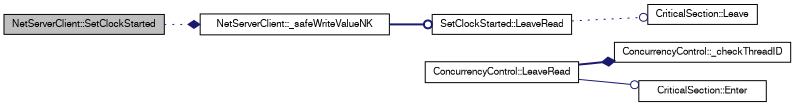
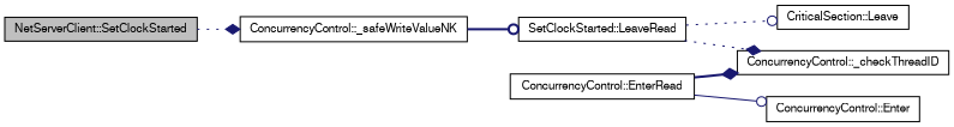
  digraph {
    rankdir=LR
    node [color=black fillcolor=white fontname=FreeSans fontsize=10 shape=record style=filled]
    edge [arrowhead=diamond color=midnightblue fontname=FreeSans fontsize=10 labelfontname=FreeSans labelfontsize=10 style=dotted]
    n1 [fillcolor=grey75 fontcolor=black height=0.2 label="NetServerClient::SetClockStarted" width=0.4]
-   n2 [height=0.2 label="NetServerClient::_safeWriteValueNK" width=0.4]
+   n2 [height=0.2 label="ConcurrencyControl::_safeWriteValueNK" width=0.4]
    n3 [height=0.2 label="SetClockStarted::LeaveRead" width=0.4]
-   n4 [height=0.2 label="ConcurrencyControl::LeaveRead" width=0.4]
+   n4 [height=0.2 label="ConcurrencyControl::EnterRead" width=0.4]
    n5 [height=0.2 label="ConcurrencyControl::_checkThreadID" width=0.4]
-   n6 [height=0.2 label="CriticalSection::Enter" width=0.4]
+   n6 [height=0.2 label="ConcurrencyControl::Enter" width=0.4]
    n7 [height=0.2 label="CriticalSection::Leave" width=0.4]
    n1 -> n2
    n2 -> n3 [arrowhead=odot style=bold]
+   n3 -> n5
    n3 -> n7 [arrowhead=odot]
    n4 -> n5 [style=bold]
    n4 -> n6 [arrowhead=odot style=solid]
  }
